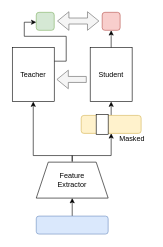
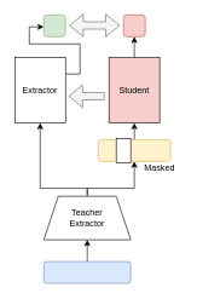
  <mxCell id="0" />
  <mxCell id="1" parent="0" />
  <mxCell id="2" style="edgeStyle=orthogonalEdgeStyle;rounded=0;orthogonalLoop=1;jettySize=auto;html=1;exitX=0.5;exitY=0;exitDx=0;exitDy=0;entryX=0.5;entryY=1;entryDx=0;entryDy=0;" parent="1" source="15" target="8" edge="1"><mxGeometry relative="1" as="geometry"><mxPoint x="185" y="189" as="sourcePoint" /></mxGeometry></mxCell>
  <mxCell id="3" style="edgeStyle=orthogonalEdgeStyle;rounded=0;orthogonalLoop=1;jettySize=auto;html=1;exitX=0.5;exitY=0;exitDx=0;exitDy=0;" parent="1" target="6" edge="1"><mxGeometry relative="1" as="geometry"><Array as="points"><mxPoint x="120" y="259" /><mxPoint x="55" y="259" /></Array><mxPoint x="120" y="269" as="sourcePoint" /><mxPoint x="55" y="222" as="targetPoint" /></mxGeometry></mxCell>
  <mxCell id="4" style="edgeStyle=orthogonalEdgeStyle;rounded=0;orthogonalLoop=1;jettySize=auto;html=1;exitX=0.5;exitY=0;exitDx=0;exitDy=0;entryX=0.5;entryY=1;entryDx=0;entryDy=0;" parent="1" target="15" edge="1"><mxGeometry relative="1" as="geometry"><Array as="points"><mxPoint x="120" y="259" /><mxPoint x="185" y="259" /></Array><mxPoint x="120" y="269" as="sourcePoint" /><mxPoint x="185" y="222" as="targetPoint" /></mxGeometry></mxCell>
  <mxCell id="5" style="edgeStyle=orthogonalEdgeStyle;rounded=0;orthogonalLoop=1;jettySize=auto;html=1;exitX=1;exitY=0.25;exitDx=0;exitDy=0;entryX=0;entryY=0.5;entryDx=0;entryDy=0;" parent="1" source="6" edge="1"><mxGeometry relative="1" as="geometry"><Array as="points"><mxPoint x="110" y="102" /><mxPoint x="110" y="60" /><mxPoint x="40" y="60" /><mxPoint x="40" y="37" /></Array><mxPoint x="60" y="36.5" as="targetPoint" /></mxGeometry></mxCell>
- <mxCell id="6" value="Teacher" style="rounded=0;whiteSpace=wrap;html=1;" parent="1" vertex="1"><mxGeometry x="20" y="79" width="70" height="90" as="geometry" /></mxCell>
+ <mxCell id="6" value="Extractor" style="rounded=0;whiteSpace=wrap;html=1;" parent="1" vertex="1"><mxGeometry x="20" y="79" width="70" height="90" as="geometry" /></mxCell>
  <mxCell id="7" style="edgeStyle=orthogonalEdgeStyle;rounded=0;orthogonalLoop=1;jettySize=auto;html=1;exitX=0.5;exitY=0;exitDx=0;exitDy=0;entryX=0.5;entryY=1;entryDx=0;entryDy=0;" parent="1" source="8" target="17" edge="1"><mxGeometry relative="1" as="geometry"><mxPoint x="173" y="53" as="targetPoint" /><Array as="points"><mxPoint x="185" y="60" /><mxPoint x="185" y="60" /></Array></mxGeometry></mxCell>
- <mxCell id="8" value="Student" style="rounded=0;whiteSpace=wrap;html=1;" parent="1" vertex="1"><mxGeometry x="150" y="79" width="70" height="90" as="geometry" /></mxCell>
+ <mxCell id="8" value="Student" style="rounded=0;whiteSpace=wrap;html=1;fillColor=#f8cecc;" parent="1" vertex="1"><mxGeometry x="150" y="79" width="70" height="90" as="geometry" /></mxCell>
  <mxCell id="9" value="" style="shape=flexArrow;endArrow=classic;html=1;rounded=0;fillColor=#f5f5f5;strokeColor=#666666;" parent="1" edge="1"><mxGeometry width="50" height="50" relative="1" as="geometry"><mxPoint x="144" y="132" as="sourcePoint" /><mxPoint x="94" y="132" as="targetPoint" /></mxGeometry></mxCell>
  <mxCell id="10" value="Masked" style="text;html=1;align=center;verticalAlign=middle;whiteSpace=wrap;rounded=0;" parent="1" vertex="1"><mxGeometry x="190" y="216" width="60" height="30" as="geometry" /></mxCell>
  <mxCell id="11" value="" style="shape=flexArrow;endArrow=classic;startArrow=classic;html=1;rounded=0;fillColor=#f5f5f5;strokeColor=#666666;" parent="1" edge="1"><mxGeometry width="100" height="100" relative="1" as="geometry"><mxPoint x="95" y="34.5" as="sourcePoint" /><mxPoint x="165" y="34.5" as="targetPoint" /></mxGeometry></mxCell>
- <mxCell id="12" value="Feature&lt;div&gt;Extractor&lt;/div&gt;" style="shape=trapezoid;perimeter=trapezoidPerimeter;whiteSpace=wrap;html=1;fixedSize=1;" vertex="1" parent="1"><mxGeometry x="60" y="270" width="120" height="60" as="geometry" /></mxCell>
+ <mxCell id="12" value="Teacher&lt;div&gt;Extractor&lt;/div&gt;" style="shape=trapezoid;perimeter=trapezoidPerimeter;whiteSpace=wrap;html=1;fixedSize=1;" vertex="1" parent="1"><mxGeometry x="60" y="270" width="120" height="60" as="geometry" /></mxCell>
  <mxCell id="13" style="edgeStyle=orthogonalEdgeStyle;rounded=0;orthogonalLoop=1;jettySize=auto;html=1;exitX=0.5;exitY=0;exitDx=0;exitDy=0;entryX=0.5;entryY=1;entryDx=0;entryDy=0;" edge="1" parent="1" source="14" target="12"><mxGeometry relative="1" as="geometry" /></mxCell>
  <mxCell id="14" value="" style="rounded=1;whiteSpace=wrap;html=1;fillColor=#dae8fc;strokeColor=#6c8ebf;" vertex="1" parent="1"><mxGeometry x="60" y="360" width="120" height="30" as="geometry" /></mxCell>
  <mxCell id="15" value="" style="rounded=1;whiteSpace=wrap;html=1;fillColor=#fff2cc;strokeColor=#d6b656;" vertex="1" parent="1"><mxGeometry x="135" y="192" width="100" height="30" as="geometry" /></mxCell>
  <mxCell id="16" value="" style="rounded=0;whiteSpace=wrap;html=1;" vertex="1" parent="1"><mxGeometry x="160" y="190.5" width="20" height="33" as="geometry" /></mxCell>
  <mxCell id="17" value="" style="rounded=1;whiteSpace=wrap;html=1;fillColor=#f8cecc;strokeColor=#b85450;" vertex="1" parent="1"><mxGeometry x="170" y="20" width="30" height="30" as="geometry" /></mxCell>
  <mxCell id="18" value="" style="rounded=1;whiteSpace=wrap;html=1;fillColor=#d5e8d4;strokeColor=#82b366;" vertex="1" parent="1"><mxGeometry x="60" y="20" width="30" height="30" as="geometry" /></mxCell>
